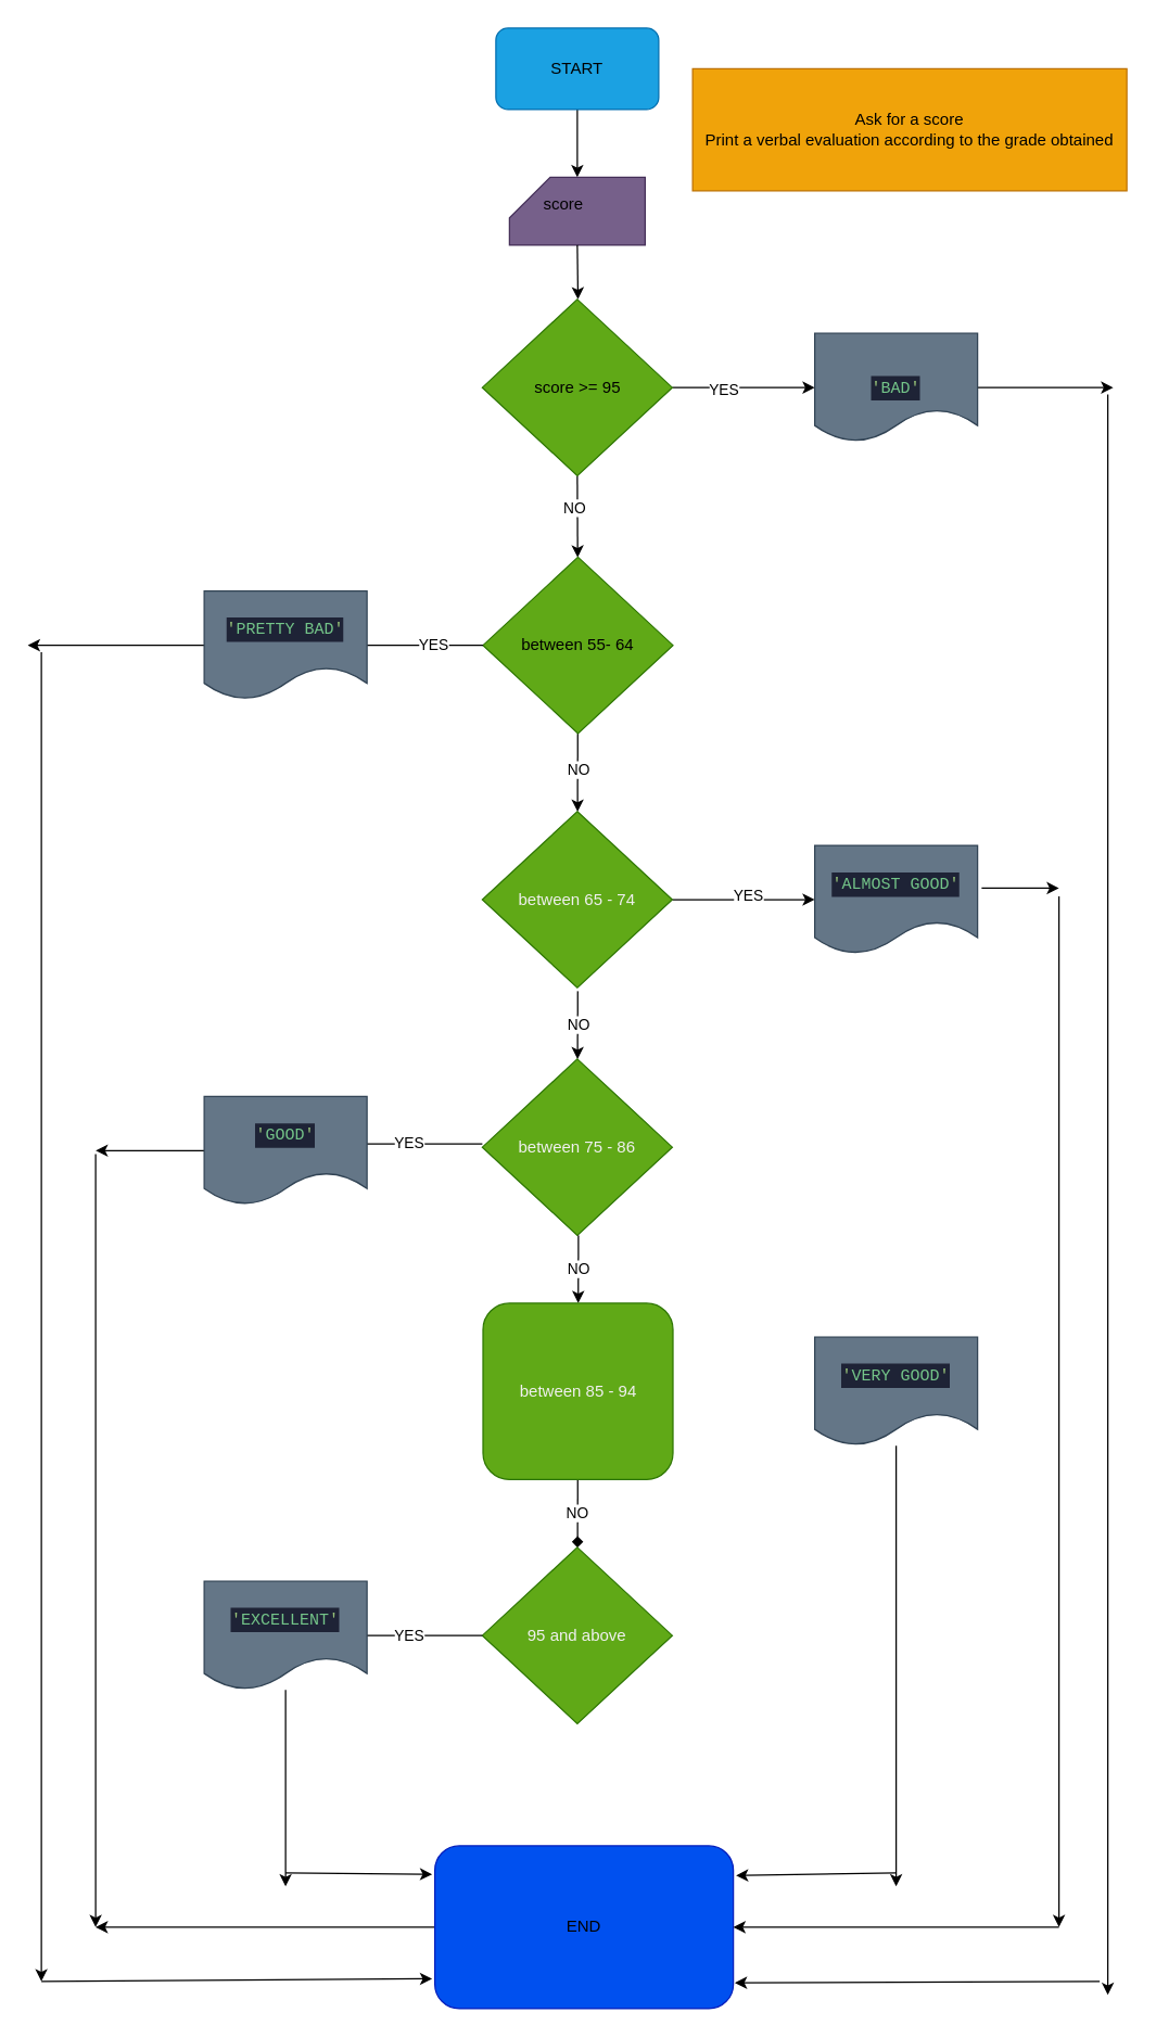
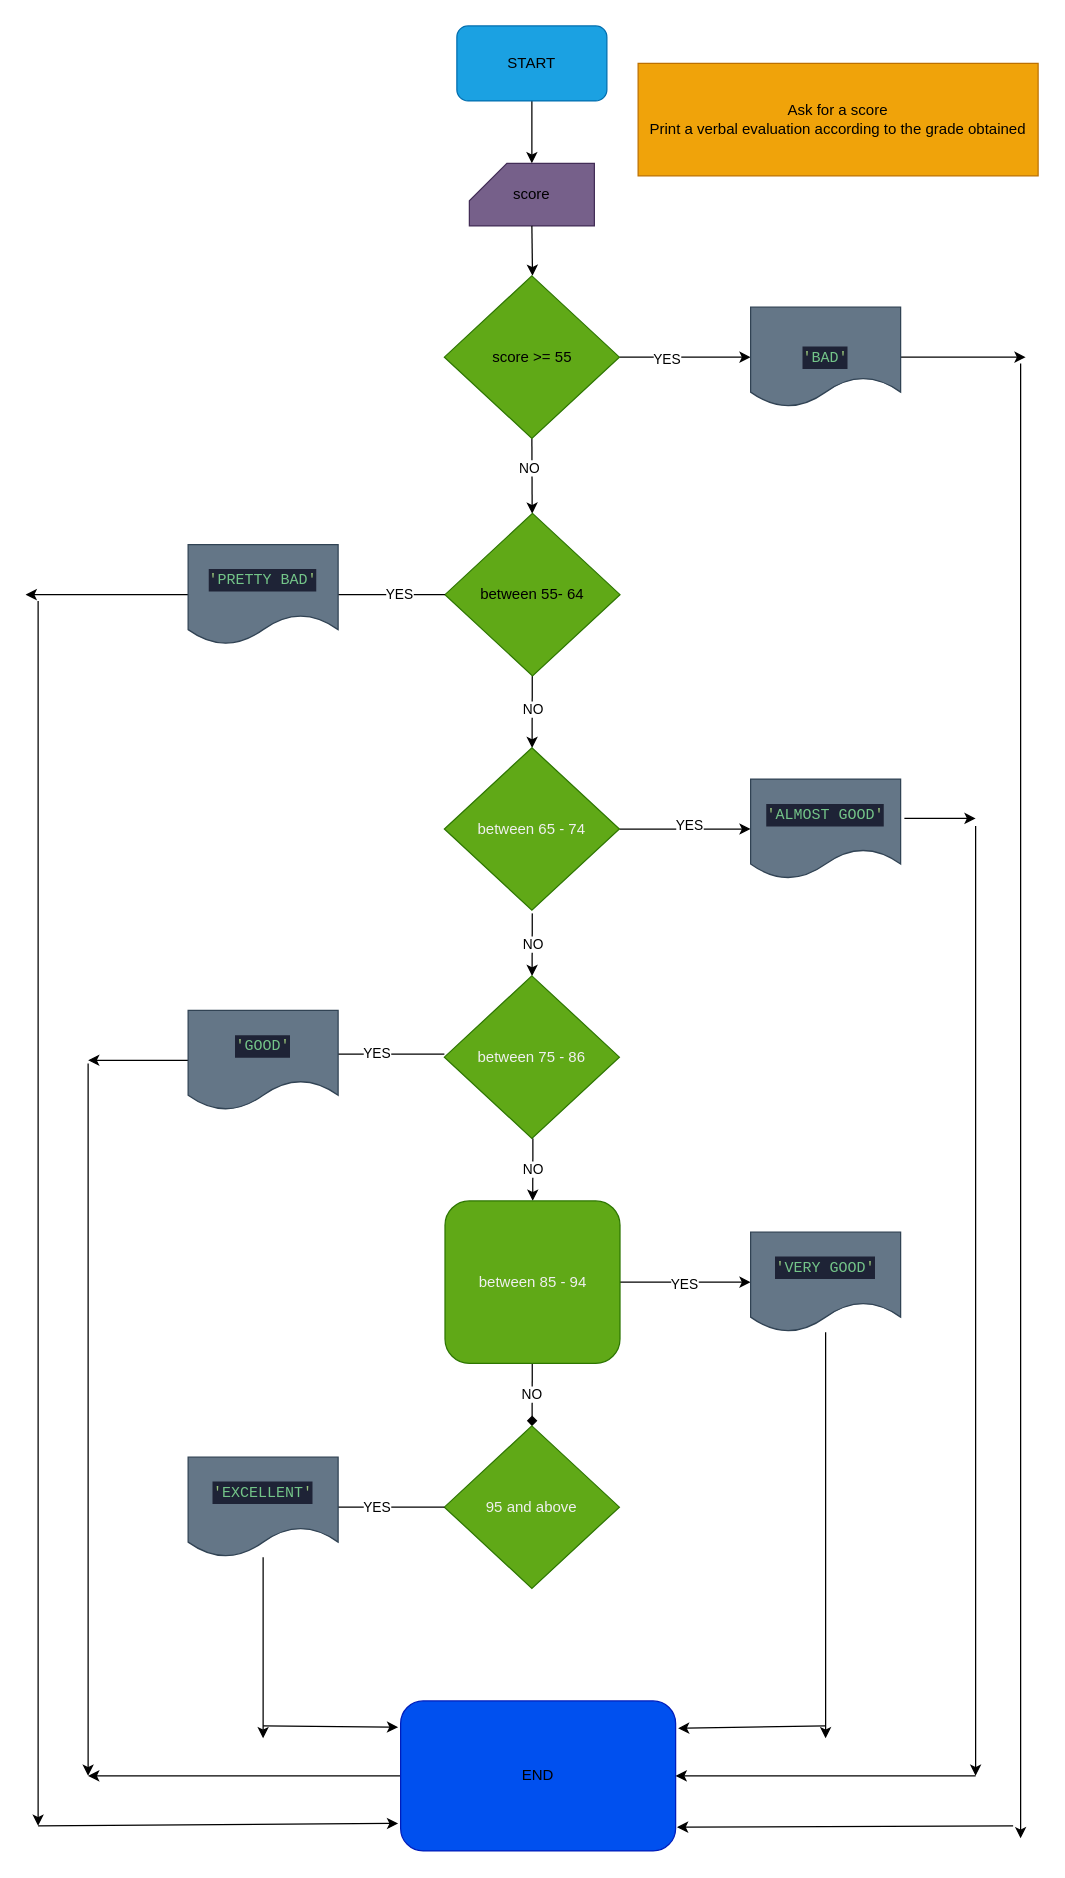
  <mxCell id="0" />
  <mxCell id="1" parent="0" />
  <mxCell id="2" style="edgeStyle=none;html=1;entryX=0.5;entryY=0;entryDx=0;entryDy=0;entryPerimeter=0;" edge="1" parent="1" source="3" target="8"><mxGeometry relative="1" as="geometry" /></mxCell>
  <mxCell id="3" value="" style="rounded=1;whiteSpace=wrap;html=1;fillColor=#1ba1e2;fontColor=#ffffff;strokeColor=#006EAF;" vertex="1" parent="1"><mxGeometry x="365" y="20" width="120" height="60" as="geometry" /></mxCell>
  <mxCell id="4" style="edgeStyle=none;html=1;" edge="1" parent="1" source="5"><mxGeometry relative="1" as="geometry"><mxPoint x="70" y="1420" as="targetPoint" /></mxGeometry></mxCell>
  <mxCell id="5" value="" style="rounded=1;whiteSpace=wrap;html=1;fillColor=#0050ef;fontColor=#ffffff;strokeColor=#001DBC;" vertex="1" parent="1"><mxGeometry x="320" y="1360" width="220" height="120" as="geometry" /></mxCell>
  <mxCell id="6" value="START" style="text;html=1;strokeColor=none;fillColor=none;align=center;verticalAlign=middle;whiteSpace=wrap;rounded=0;" vertex="1" parent="1"><mxGeometry x="395" y="35" width="60" height="30" as="geometry" /></mxCell>
  <mxCell id="7" value="END" style="text;html=1;strokeColor=none;fillColor=none;align=center;verticalAlign=middle;whiteSpace=wrap;rounded=0;" vertex="1" parent="1"><mxGeometry x="400" y="1405" width="60" height="30" as="geometry" /></mxCell>
  <mxCell id="8" value="" style="shape=card;whiteSpace=wrap;html=1;fillColor=#76608a;fontColor=#ffffff;strokeColor=#432D57;" vertex="1" parent="1"><mxGeometry x="375" y="130" width="100" height="50" as="geometry" /></mxCell>
  <mxCell id="9" style="edgeStyle=none;html=1;entryX=0.5;entryY=0;entryDx=0;entryDy=0;exitX=0.5;exitY=1;exitDx=0;exitDy=0;exitPerimeter=0;" edge="1" parent="1" source="8"><mxGeometry relative="1" as="geometry"><mxPoint x="425.5" y="220" as="targetPoint" /></mxGeometry></mxCell>
- <mxCell id="10" value="score" style="text;html=1;strokeColor=none;fillColor=none;align=center;verticalAlign=middle;whiteSpace=wrap;rounded=0;" vertex="1" parent="1"><mxGeometry x="385" y="135" width="60" height="30" as="geometry" /></mxCell>
+ <mxCell id="10" value="score" style="text;html=1;strokeColor=none;fillColor=none;align=center;verticalAlign=middle;whiteSpace=wrap;rounded=0;" vertex="1" parent="1"><mxGeometry x="395" y="140" width="60" height="30" as="geometry" /></mxCell>
  <mxCell id="11" style="edgeStyle=none;html=1;exitX=0.5;exitY=1;exitDx=0;exitDy=0;" edge="1" parent="1" target="16" source="32"><mxGeometry relative="1" as="geometry"><mxPoint x="425.5" y="360" as="sourcePoint" /></mxGeometry></mxCell>
  <mxCell id="12" value="NO" style="edgeLabel;html=1;align=center;verticalAlign=middle;resizable=0;points=[];" vertex="1" connectable="0" parent="11"><mxGeometry x="-0.222" y="-3" relative="1" as="geometry"><mxPoint as="offset" /></mxGeometry></mxCell>
  <mxCell id="13" style="edgeStyle=none;html=1;startArrow=none;" edge="1" parent="1" source="48"><mxGeometry relative="1" as="geometry"><mxPoint x="230" y="475" as="targetPoint" /></mxGeometry></mxCell>
  <mxCell id="14" style="edgeStyle=none;html=1;" edge="1" parent="1" source="16" target="20"><mxGeometry relative="1" as="geometry" /></mxCell>
  <mxCell id="15" value="NO" style="edgeLabel;html=1;align=center;verticalAlign=middle;resizable=0;points=[];" vertex="1" connectable="0" parent="14"><mxGeometry x="-0.05" relative="1" as="geometry"><mxPoint as="offset" /></mxGeometry></mxCell>
  <mxCell id="16" value="" style="rhombus;whiteSpace=wrap;html=1;fillColor=#60a917;fontColor=#ffffff;strokeColor=#2D7600;" vertex="1" parent="1"><mxGeometry x="355.5" y="410" width="140" height="130" as="geometry" /></mxCell>
  <mxCell id="17" value="between 55- 64" style="text;html=1;strokeColor=none;fillColor=none;align=center;verticalAlign=middle;whiteSpace=wrap;rounded=0;" vertex="1" parent="1"><mxGeometry x="383" y="460" width="85" height="30" as="geometry" /></mxCell>
  <mxCell id="18" style="edgeStyle=none;html=1;entryX=0;entryY=0.5;entryDx=0;entryDy=0;" edge="1" parent="1" source="20" target="24"><mxGeometry relative="1" as="geometry" /></mxCell>
  <mxCell id="19" value="YES" style="edgeLabel;html=1;align=center;verticalAlign=middle;resizable=0;points=[];" vertex="1" connectable="0" parent="18"><mxGeometry x="0.048" y="4" relative="1" as="geometry"><mxPoint y="1" as="offset" /></mxGeometry></mxCell>
  <mxCell id="20" value="&lt;span style=&quot;color: rgb(240, 240, 240);&quot;&gt;between 65 - 74&lt;/span&gt;" style="rhombus;whiteSpace=wrap;html=1;fillColor=#60a917;fontColor=#ffffff;strokeColor=#2D7600;" vertex="1" parent="1"><mxGeometry x="355" y="597.5" width="140" height="130" as="geometry" /></mxCell>
  <mxCell id="21" style="edgeStyle=none;html=1;" edge="1" parent="1" target="23"><mxGeometry relative="1" as="geometry"><mxPoint x="425.329" y="730.002" as="sourcePoint" /></mxGeometry></mxCell>
  <mxCell id="22" value="NO" style="edgeLabel;html=1;align=center;verticalAlign=middle;resizable=0;points=[];" vertex="1" connectable="0" parent="21"><mxGeometry x="-0.05" relative="1" as="geometry"><mxPoint as="offset" /></mxGeometry></mxCell>
  <mxCell id="23" value="&lt;span style=&quot;color: rgb(240, 240, 240);&quot;&gt;between 75 - 86&lt;/span&gt;" style="rhombus;whiteSpace=wrap;html=1;fillColor=#60a917;fontColor=#ffffff;strokeColor=#2D7600;" vertex="1" parent="1"><mxGeometry x="355" y="780" width="140" height="130" as="geometry" /></mxCell>
  <mxCell id="24" value="&lt;meta charset=&quot;utf-8&quot;&gt;&lt;div style=&quot;color: rgb(171, 178, 191); background-color: rgb(30, 35, 54); font-family: Menlo, Monaco, &amp;quot;Courier New&amp;quot;, monospace; font-weight: normal; font-size: 12px; line-height: 18px;&quot;&gt;&lt;div&gt;&lt;span style=&quot;color: #98c379;&quot;&gt;'&lt;/span&gt;&lt;span style=&quot;color: #74c589;&quot;&gt;ALMOST GOOD&lt;/span&gt;&lt;span style=&quot;color: #98c379;&quot;&gt;'&lt;/span&gt;&lt;/div&gt;&lt;/div&gt;" style="shape=document;whiteSpace=wrap;html=1;boundedLbl=1;fillColor=#647687;fontColor=#ffffff;strokeColor=#314354;" vertex="1" parent="1"><mxGeometry x="600" y="622.5" width="120" height="80" as="geometry" /></mxCell>
  <mxCell id="25" style="edgeStyle=none;html=1;" edge="1" parent="1"><mxGeometry relative="1" as="geometry"><mxPoint x="355" y="842.5" as="sourcePoint" /><mxPoint x="229.5" y="842.5" as="targetPoint" /></mxGeometry></mxCell>
  <mxCell id="26" value="YES" style="edgeLabel;html=1;align=center;verticalAlign=middle;resizable=0;points=[];" vertex="1" connectable="0" parent="25"><mxGeometry x="-0.1" y="-1" relative="1" as="geometry"><mxPoint x="1" as="offset" /></mxGeometry></mxCell>
  <mxCell id="27" style="edgeStyle=none;html=1;" edge="1" parent="1" source="28"><mxGeometry relative="1" as="geometry"><mxPoint x="70" y="847.5" as="targetPoint" /></mxGeometry></mxCell>
  <mxCell id="28" value="&lt;meta charset=&quot;utf-8&quot;&gt;&lt;div style=&quot;color: rgb(171, 178, 191); background-color: rgb(30, 35, 54); font-family: Menlo, Monaco, &amp;quot;Courier New&amp;quot;, monospace; font-weight: normal; font-size: 12px; line-height: 18px;&quot;&gt;&lt;div&gt;&lt;span style=&quot;color: #98c379;&quot;&gt;'&lt;/span&gt;&lt;span style=&quot;color: #74c589;&quot;&gt;GOOD&lt;/span&gt;&lt;span style=&quot;color: #98c379;&quot;&gt;'&lt;/span&gt;&lt;/div&gt;&lt;/div&gt;" style="shape=document;whiteSpace=wrap;html=1;boundedLbl=1;fillColor=#647687;fontColor=#ffffff;strokeColor=#314354;" vertex="1" parent="1"><mxGeometry x="150" y="807.5" width="120" height="80" as="geometry" /></mxCell>
  <mxCell id="29" value="Ask for a score&lt;br&gt;&lt;span lang=&quot;en&quot; class=&quot;HwtZe&quot;&gt;Print a verbal evaluation according to the grade obtained&lt;/span&gt;" style="text;html=1;strokeColor=#BD7000;fillColor=#f0a30a;align=center;verticalAlign=middle;whiteSpace=wrap;rounded=0;fontColor=#000000;" vertex="1" parent="1"><mxGeometry x="510" y="50" width="320" height="90" as="geometry" /></mxCell>
  <mxCell id="30" style="edgeStyle=none;html=1;entryX=0;entryY=0.5;entryDx=0;entryDy=0;" edge="1" parent="1" source="32" target="43"><mxGeometry relative="1" as="geometry" /></mxCell>
  <mxCell id="31" value="YES" style="edgeLabel;html=1;align=center;verticalAlign=middle;resizable=0;points=[];" vertex="1" connectable="0" parent="30"><mxGeometry x="-0.295" y="-1" relative="1" as="geometry"><mxPoint as="offset" /></mxGeometry></mxCell>
  <mxCell id="32" value="" style="rhombus;whiteSpace=wrap;html=1;fillColor=#60a917;fontColor=#ffffff;strokeColor=#2D7600;" vertex="1" parent="1"><mxGeometry x="355" y="220" width="140" height="130" as="geometry" /></mxCell>
- <mxCell id="33" value="score &amp;gt;= 95" style="text;html=1;strokeColor=none;fillColor=none;align=center;verticalAlign=middle;whiteSpace=wrap;rounded=0;" vertex="1" parent="1"><mxGeometry x="383" y="270" width="85" height="30" as="geometry" /></mxCell>
+ <mxCell id="33" value="score &amp;gt;= 55" style="text;html=1;strokeColor=none;fillColor=none;align=center;verticalAlign=middle;whiteSpace=wrap;rounded=0;" vertex="1" parent="1"><mxGeometry x="383" y="270" width="85" height="30" as="geometry" /></mxCell>
  <mxCell id="34" style="edgeStyle=none;html=1;" edge="1" parent="1" target="39"><mxGeometry relative="1" as="geometry"><mxPoint x="425.829" y="910.002" as="sourcePoint" /></mxGeometry></mxCell>
  <mxCell id="35" value="NO" style="edgeLabel;html=1;align=center;verticalAlign=middle;resizable=0;points=[];" vertex="1" connectable="0" parent="34"><mxGeometry x="-0.05" relative="1" as="geometry"><mxPoint as="offset" /></mxGeometry></mxCell>
+ <mxCell id="36" style="edgeStyle=none;html=1;entryX=0;entryY=0.5;entryDx=0;entryDy=0;" edge="1" parent="1" source="39" target="41"><mxGeometry relative="1" as="geometry" /></mxCell>
+ <mxCell id="37" value="YES" style="edgeLabel;html=1;align=center;verticalAlign=middle;resizable=0;points=[];" vertex="1" connectable="0" parent="36"><mxGeometry x="-0.034" y="-1" relative="1" as="geometry"><mxPoint x="1" as="offset" /></mxGeometry></mxCell>
  <mxCell id="38" value="NO" style="edgeStyle=none;html=1;endArrow=diamond;" edge="1" parent="1" source="39" target="49"><mxGeometry relative="1" as="geometry" /></mxCell>
  <mxCell id="39" value="&lt;span style=&quot;color: rgb(240, 240, 240);&quot;&gt;between 85 - 94&lt;/span&gt;" style="whiteSpace=wrap;html=1;fillColor=#60a917;fontColor=#ffffff;strokeColor=#2D7600;rounded=1;" vertex="1" parent="1"><mxGeometry x="355.5" y="960" width="140" height="130" as="geometry" /></mxCell>
  <mxCell id="40" style="edgeStyle=none;html=1;" edge="1" parent="1" source="41"><mxGeometry relative="1" as="geometry"><mxPoint x="660" y="1390" as="targetPoint" /></mxGeometry></mxCell>
  <mxCell id="41" value="&lt;meta charset=&quot;utf-8&quot;&gt;&lt;div style=&quot;color: rgb(171, 178, 191); background-color: rgb(30, 35, 54); font-family: Menlo, Monaco, &amp;quot;Courier New&amp;quot;, monospace; font-weight: normal; font-size: 12px; line-height: 18px;&quot;&gt;&lt;div&gt;&lt;span style=&quot;color: #98c379;&quot;&gt;'&lt;/span&gt;&lt;span style=&quot;color: #74c589;&quot;&gt;VERY GOOD&lt;/span&gt;&lt;span style=&quot;color: #98c379;&quot;&gt;'&lt;/span&gt;&lt;/div&gt;&lt;/div&gt;" style="shape=document;whiteSpace=wrap;html=1;boundedLbl=1;fillColor=#647687;fontColor=#ffffff;strokeColor=#314354;" vertex="1" parent="1"><mxGeometry x="600" y="985" width="120" height="80" as="geometry" /></mxCell>
  <mxCell id="42" style="edgeStyle=none;html=1;" edge="1" parent="1" source="43"><mxGeometry relative="1" as="geometry"><mxPoint x="820" y="285" as="targetPoint" /></mxGeometry></mxCell>
  <mxCell id="43" value="" style="shape=document;whiteSpace=wrap;html=1;boundedLbl=1;fillColor=#647687;fontColor=#ffffff;strokeColor=#314354;" vertex="1" parent="1"><mxGeometry x="600" y="245" width="120" height="80" as="geometry" /></mxCell>
  <mxCell id="44" value="&lt;div style=&quot;color: rgb(171, 178, 191); background-color: rgb(30, 35, 54); font-family: Menlo, Monaco, &amp;quot;Courier New&amp;quot;, monospace; line-height: 18px;&quot;&gt;&lt;span style=&quot;color: #98c379;&quot;&gt;'&lt;/span&gt;&lt;span style=&quot;color: #74c589;&quot;&gt;BAD&lt;/span&gt;&lt;span style=&quot;color: #98c379;&quot;&gt;'&lt;/span&gt;&lt;/div&gt;" style="text;html=1;strokeColor=none;fillColor=none;align=center;verticalAlign=middle;whiteSpace=wrap;rounded=0;" vertex="1" parent="1"><mxGeometry x="630" y="270" width="60" height="30" as="geometry" /></mxCell>
  <mxCell id="45" value="" style="edgeStyle=none;html=1;endArrow=none;" edge="1" parent="1" source="16" target="48"><mxGeometry relative="1" as="geometry"><mxPoint x="230" y="475" as="targetPoint" /><mxPoint x="355.5" y="475" as="sourcePoint" /></mxGeometry></mxCell>
  <mxCell id="46" value="YES" style="edgeLabel;html=1;align=center;verticalAlign=middle;resizable=0;points=[];" vertex="1" connectable="0" parent="45"><mxGeometry x="-0.1" y="-1" relative="1" as="geometry"><mxPoint x="1" as="offset" /></mxGeometry></mxCell>
  <mxCell id="47" style="edgeStyle=none;html=1;" edge="1" parent="1" source="48"><mxGeometry relative="1" as="geometry"><mxPoint x="20" y="475" as="targetPoint" /></mxGeometry></mxCell>
  <mxCell id="48" value="&lt;meta charset=&quot;utf-8&quot;&gt;&lt;div style=&quot;color: rgb(171, 178, 191); background-color: rgb(30, 35, 54); font-family: Menlo, Monaco, &amp;quot;Courier New&amp;quot;, monospace; font-weight: normal; font-size: 12px; line-height: 18px;&quot;&gt;&lt;div&gt;&lt;span style=&quot;color: #98c379;&quot;&gt;'&lt;/span&gt;&lt;span style=&quot;color: #74c589;&quot;&gt;PRETTY BAD&lt;/span&gt;&lt;span style=&quot;color: #98c379;&quot;&gt;'&lt;/span&gt;&lt;/div&gt;&lt;/div&gt;" style="shape=document;whiteSpace=wrap;html=1;boundedLbl=1;fillColor=#647687;fontColor=#ffffff;strokeColor=#314354;" vertex="1" parent="1"><mxGeometry x="150" y="435" width="120" height="80" as="geometry" /></mxCell>
  <mxCell id="49" value="&lt;font color=&quot;#f0f0f0&quot;&gt;95 and above&lt;/font&gt;" style="rhombus;whiteSpace=wrap;html=1;fillColor=#60a917;fontColor=#ffffff;strokeColor=#2D7600;" vertex="1" parent="1"><mxGeometry x="355" y="1140" width="140" height="130" as="geometry" /></mxCell>
  <mxCell id="50" style="edgeStyle=none;html=1;" edge="1" parent="1"><mxGeometry relative="1" as="geometry"><mxPoint x="355" y="1205" as="sourcePoint" /><mxPoint x="229.5" y="1205" as="targetPoint" /></mxGeometry></mxCell>
  <mxCell id="51" value="YES" style="edgeLabel;html=1;align=center;verticalAlign=middle;resizable=0;points=[];" vertex="1" connectable="0" parent="50"><mxGeometry x="-0.1" y="-1" relative="1" as="geometry"><mxPoint x="1" as="offset" /></mxGeometry></mxCell>
  <mxCell id="52" style="edgeStyle=none;html=1;" edge="1" parent="1" source="53"><mxGeometry relative="1" as="geometry"><mxPoint x="210" y="1390" as="targetPoint" /></mxGeometry></mxCell>
  <mxCell id="53" value="&lt;meta charset=&quot;utf-8&quot;&gt;&lt;div style=&quot;color: rgb(171, 178, 191); background-color: rgb(30, 35, 54); font-family: Menlo, Monaco, &amp;quot;Courier New&amp;quot;, monospace; font-weight: normal; font-size: 12px; line-height: 18px;&quot;&gt;&lt;div&gt;&lt;span style=&quot;color: #98c379;&quot;&gt;'&lt;/span&gt;&lt;span style=&quot;color: #74c589;&quot;&gt;EXCELLENT&lt;/span&gt;&lt;span style=&quot;color: #98c379;&quot;&gt;'&lt;/span&gt;&lt;/div&gt;&lt;/div&gt;" style="shape=document;whiteSpace=wrap;html=1;boundedLbl=1;fillColor=#647687;fontColor=#ffffff;strokeColor=#314354;" vertex="1" parent="1"><mxGeometry x="150" y="1165" width="120" height="80" as="geometry" /></mxCell>
  <mxCell id="54" value="" style="endArrow=classic;html=1;" edge="1" parent="1"><mxGeometry width="50" height="50" relative="1" as="geometry"><mxPoint x="816" y="290" as="sourcePoint" /><mxPoint x="816" y="1470" as="targetPoint" /></mxGeometry></mxCell>
  <mxCell id="55" value="" style="endArrow=classic;html=1;entryX=1.005;entryY=0.842;entryDx=0;entryDy=0;entryPerimeter=0;" edge="1" parent="1" target="5"><mxGeometry width="50" height="50" relative="1" as="geometry"><mxPoint x="810" y="1460" as="sourcePoint" /><mxPoint x="770" y="1340" as="targetPoint" /></mxGeometry></mxCell>
  <mxCell id="56" value="" style="endArrow=classic;html=1;exitX=1.025;exitY=0.394;exitDx=0;exitDy=0;exitPerimeter=0;" edge="1" parent="1" source="24"><mxGeometry width="50" height="50" relative="1" as="geometry"><mxPoint x="720" y="880" as="sourcePoint" /><mxPoint x="780" y="654" as="targetPoint" /></mxGeometry></mxCell>
  <mxCell id="57" value="" style="endArrow=classic;html=1;" edge="1" parent="1"><mxGeometry width="50" height="50" relative="1" as="geometry"><mxPoint x="780" y="660" as="sourcePoint" /><mxPoint x="780" y="1420" as="targetPoint" /></mxGeometry></mxCell>
  <mxCell id="58" value="" style="endArrow=classic;html=1;entryX=1;entryY=0.5;entryDx=0;entryDy=0;" edge="1" parent="1" target="5"><mxGeometry width="50" height="50" relative="1" as="geometry"><mxPoint x="780" y="1420" as="sourcePoint" /><mxPoint x="770" y="1170" as="targetPoint" /></mxGeometry></mxCell>
  <mxCell id="59" value="" style="endArrow=classic;html=1;entryX=1.009;entryY=0.183;entryDx=0;entryDy=0;entryPerimeter=0;" edge="1" parent="1" target="5"><mxGeometry width="50" height="50" relative="1" as="geometry"><mxPoint x="660" y="1380" as="sourcePoint" /><mxPoint x="770" y="1100" as="targetPoint" /></mxGeometry></mxCell>
  <mxCell id="60" value="" style="endArrow=classic;html=1;" edge="1" parent="1"><mxGeometry width="50" height="50" relative="1" as="geometry"><mxPoint x="30" y="480" as="sourcePoint" /><mxPoint x="30" y="1460" as="targetPoint" /></mxGeometry></mxCell>
  <mxCell id="61" value="" style="endArrow=classic;html=1;entryX=-0.009;entryY=0.817;entryDx=0;entryDy=0;entryPerimeter=0;" edge="1" parent="1" target="5"><mxGeometry width="50" height="50" relative="1" as="geometry"><mxPoint x="30" y="1460" as="sourcePoint" /><mxPoint x="320" y="1440" as="targetPoint" /></mxGeometry></mxCell>
  <mxCell id="62" value="" style="endArrow=classic;html=1;" edge="1" parent="1"><mxGeometry width="50" height="50" relative="1" as="geometry"><mxPoint x="70" y="850" as="sourcePoint" /><mxPoint x="70" y="1420" as="targetPoint" /></mxGeometry></mxCell>
  <mxCell id="63" value="" style="endArrow=classic;html=1;entryX=-0.009;entryY=0.175;entryDx=0;entryDy=0;entryPerimeter=0;" edge="1" parent="1" target="5"><mxGeometry width="50" height="50" relative="1" as="geometry"><mxPoint x="210" y="1380" as="sourcePoint" /><mxPoint x="350" y="1200" as="targetPoint" /></mxGeometry></mxCell>
